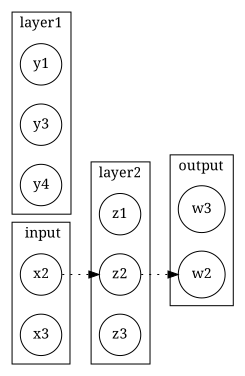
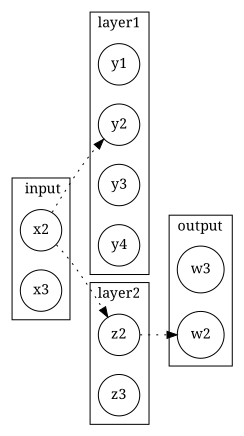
  digraph {
    compound=true
    fontname="Noto Serif"
    rankdir=LR
    node [fontname="Noto Serif" shape=circle]
    edge [fontname="Noto Serif" style=dotted]
    x2
    x3
    y1
+   y2
    y3
    y4
-   z1
    z2
    z3
    n10 [label=w3]
    w2
    subgraph cluster_1 {
      label=input
      labeljust=r
      labelloc=t
      rank=same
      x2
      x3
    }
    subgraph cluster_2 {
      label=layer1
      labeljust=r
      labelloc=t
      rank=same
      y1
+     y2
      y3
      y4
    }
    subgraph cluster_3 {
      label=layer2
      labeljust=r
      labelloc=t
      rank=same
-     z1
      z2
      z3
    }
    subgraph cluster_4 {
      label=output
      n10
      w2
    }
+   x2 -> y2
    x2 -> z2
    z2 -> w2
  }
